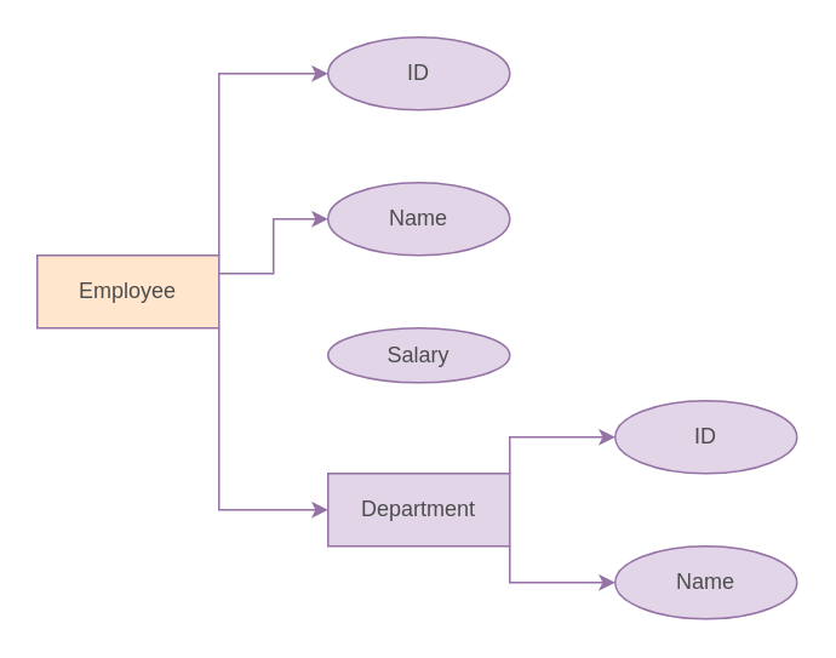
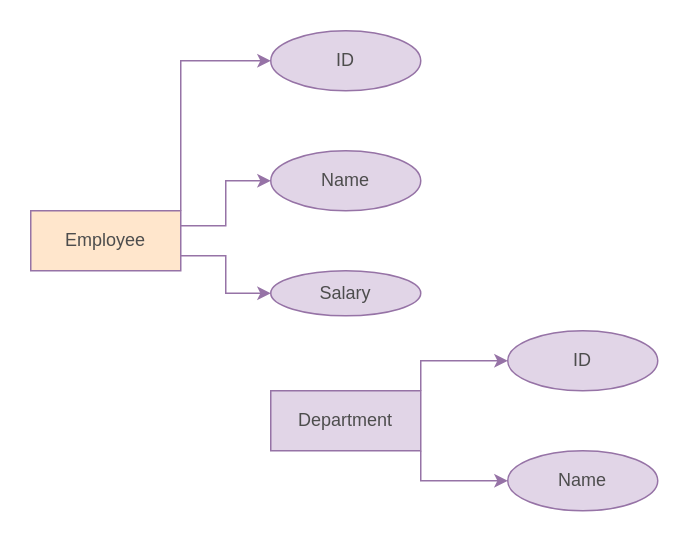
  <mxCell id="0" />
  <mxCell id="1" parent="0" />
  <mxCell id="2" style="edgeStyle=orthogonalEdgeStyle;rounded=0;orthogonalLoop=1;jettySize=auto;html=1;exitX=1;exitY=0;exitDx=0;exitDy=0;entryX=0;entryY=0.5;entryDx=0;entryDy=0;fillColor=#e1d5e7;strokeColor=#9673a6;" edge="1" parent="1" source="6" target="12"><mxGeometry relative="1" as="geometry" /></mxCell>
- <mxCell id="3" style="edgeStyle=orthogonalEdgeStyle;rounded=0;orthogonalLoop=1;jettySize=auto;html=1;exitX=1;exitY=1;exitDx=0;exitDy=0;entryX=0;entryY=0.5;entryDx=0;entryDy=0;fillColor=#e1d5e7;strokeColor=#9673a6;" edge="1" parent="1" source="6" target="9"><mxGeometry relative="1" as="geometry" /></mxCell>
  <mxCell id="4" style="edgeStyle=orthogonalEdgeStyle;rounded=0;orthogonalLoop=1;jettySize=auto;html=1;exitX=1;exitY=0.25;exitDx=0;exitDy=0;entryX=0;entryY=0.5;entryDx=0;entryDy=0;fillColor=#e1d5e7;strokeColor=#9673a6;" edge="1" parent="1" source="6" target="11"><mxGeometry relative="1" as="geometry" /></mxCell>
+ <mxCell id="5" style="edgeStyle=orthogonalEdgeStyle;rounded=0;orthogonalLoop=1;jettySize=auto;html=1;exitX=1;exitY=0.75;exitDx=0;exitDy=0;entryX=0;entryY=0.5;entryDx=0;entryDy=0;fillColor=#e1d5e7;strokeColor=#9673a6;" edge="1" parent="1" source="6" target="10"><mxGeometry relative="1" as="geometry" /></mxCell>
  <mxCell id="6" value="&lt;font color=&quot;#4d4d4d&quot;&gt;Employee&lt;/font&gt;" style="whiteSpace=wrap;html=1;align=center;fillColor=#ffe6cc;strokeColor=#9673a6;" vertex="1" parent="1"><mxGeometry x="20" y="140" width="100" height="40" as="geometry" /></mxCell>
  <mxCell id="7" style="edgeStyle=orthogonalEdgeStyle;rounded=0;orthogonalLoop=1;jettySize=auto;html=1;exitX=1;exitY=0;exitDx=0;exitDy=0;entryX=0;entryY=0.5;entryDx=0;entryDy=0;fillColor=#e1d5e7;strokeColor=#9673a6;" edge="1" parent="1" source="9" target="13"><mxGeometry relative="1" as="geometry" /></mxCell>
  <mxCell id="8" style="edgeStyle=orthogonalEdgeStyle;rounded=0;orthogonalLoop=1;jettySize=auto;html=1;exitX=1;exitY=1;exitDx=0;exitDy=0;entryX=0;entryY=0.5;entryDx=0;entryDy=0;fillColor=#e1d5e7;strokeColor=#9673a6;" edge="1" parent="1" source="9" target="14"><mxGeometry relative="1" as="geometry" /></mxCell>
  <mxCell id="9" value="&lt;font color=&quot;#4d4d4d&quot;&gt;Department&lt;/font&gt;" style="whiteSpace=wrap;html=1;align=center;fillColor=#e1d5e7;strokeColor=#9673a6;rounded=0;" vertex="1" parent="1"><mxGeometry x="180" y="260" width="100" height="40" as="geometry" /></mxCell>
  <mxCell id="10" value="&lt;font color=&quot;#4d4d4d&quot;&gt;Salary&lt;/font&gt;" style="ellipse;whiteSpace=wrap;html=1;align=center;fillColor=#e1d5e7;strokeColor=#9673a6;" vertex="1" parent="1"><mxGeometry x="180" y="180" width="100" height="30" as="geometry" /></mxCell>
  <mxCell id="11" value="&lt;font color=&quot;#4d4d4d&quot;&gt;Name&lt;/font&gt;" style="ellipse;whiteSpace=wrap;html=1;align=center;fillColor=#e1d5e7;strokeColor=#9673a6;" vertex="1" parent="1"><mxGeometry x="180" y="100" width="100" height="40" as="geometry" /></mxCell>
  <mxCell id="12" value="&lt;font color=&quot;#4d4d4d&quot;&gt;ID&lt;/font&gt;" style="ellipse;whiteSpace=wrap;html=1;align=center;fillColor=#e1d5e7;strokeColor=#9673a6;" vertex="1" parent="1"><mxGeometry x="180" y="20" width="100" height="40" as="geometry" /></mxCell>
  <mxCell id="13" value="&lt;font color=&quot;#4d4d4d&quot;&gt;ID&lt;/font&gt;" style="ellipse;whiteSpace=wrap;html=1;align=center;fillColor=#e1d5e7;strokeColor=#9673a6;" vertex="1" parent="1"><mxGeometry x="338" y="220" width="100" height="40" as="geometry" /></mxCell>
  <mxCell id="14" value="&lt;font color=&quot;#4d4d4d&quot;&gt;Name&lt;/font&gt;" style="ellipse;whiteSpace=wrap;html=1;align=center;fillColor=#e1d5e7;strokeColor=#9673a6;" vertex="1" parent="1"><mxGeometry x="338" y="300" width="100" height="40" as="geometry" /></mxCell>
